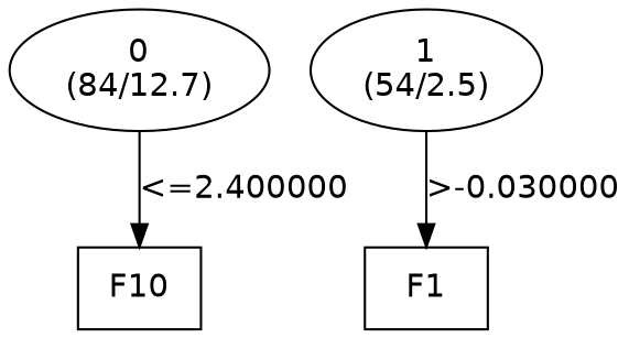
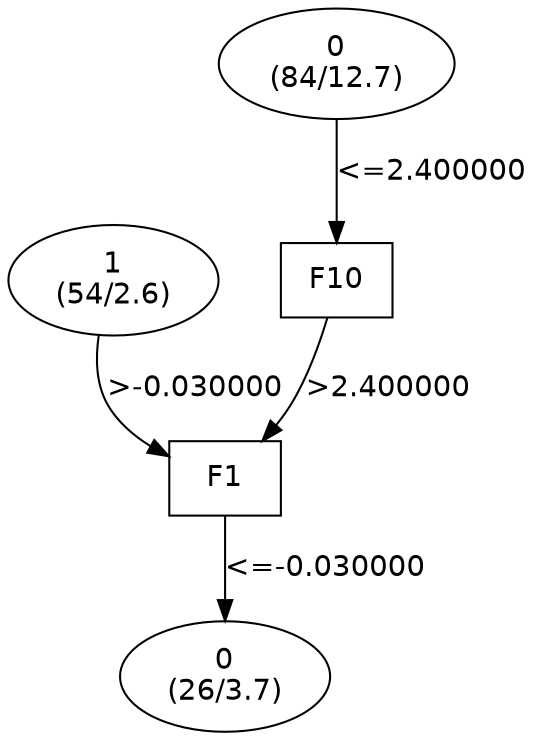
  digraph {
    fontname="DejaVu Sans"
    node [fontname="DejaVu Sans" shape=ellipse]
    edge [fontname="DejaVu Sans"]
    n1 [label="F10\n" shape=box]
    n2 [label="F1\n" shape=box]
    n3 [label="0\n(84/12.7)"]
-   n5 [label="1\n(54/2.5)"]
+   n4 [label="0\n(26/3.7)"]
+   n5 [label="1\n(54/2.6)"]
+   n1 -> n2 [label=">2.400000"]
+   n2 -> n4 [label="<=-0.030000"]
    n3 -> n1 [label="<=2.400000"]
    n5 -> n2 [label=">-0.030000"]
  }
